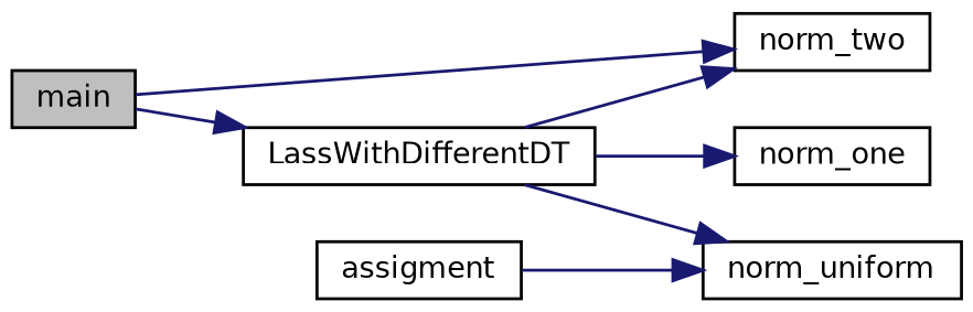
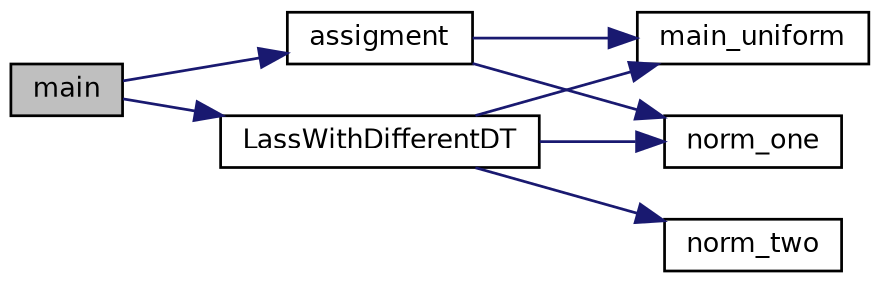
  digraph {
    rankdir=LR
    node [color=black fillcolor=white fontname=Helvetica fontsize=10 shape=record style=filled]
    edge [color=midnightblue fontname=Helvetica fontsize=10 labelfontname=Helvetica labelfontsize=10 style=solid]
    n1 [fillcolor=grey75 fontcolor=black height=0.2 label=main width=0.4]
    n2 [height=0.2 label=assigment width=0.4]
    n3 [height=0.2 label=LassWithDifferentDT width=0.4]
    n4 [height=0.2 label=norm_one width=0.4]
-   n5 [height=0.2 label=norm_uniform width=0.4]
+   n5 [height=0.2 label=main_uniform width=0.4]
    n6 [height=0.2 label=norm_two width=0.4]
-   n1 -> n6
+   n1 -> n2
    n1 -> n3
+   n2 -> n4
    n2 -> n5
    n3 -> n4
    n3 -> n5
    n3 -> n6
  }
